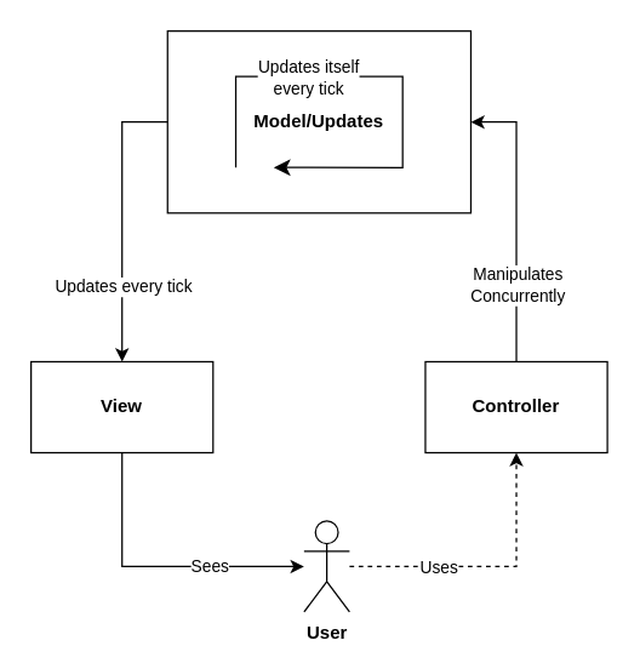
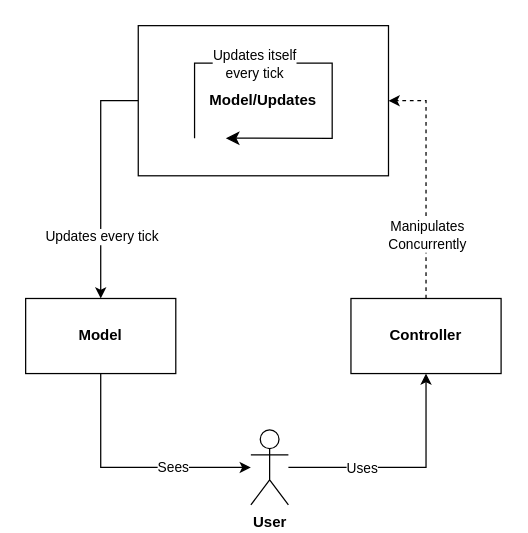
  <mxCell id="0" />
  <mxCell id="1" parent="0" />
  <mxCell id="2" style="edgeStyle=orthogonalEdgeStyle;rounded=0;orthogonalLoop=1;jettySize=auto;html=1;startArrow=none;startFill=0;endArrow=classic;endFill=1;entryX=0.5;entryY=0;entryDx=0;entryDy=0;exitX=0;exitY=0.5;exitDx=0;exitDy=0;" edge="1" parent="1" source="4" target="5"><mxGeometry relative="1" as="geometry"><mxPoint x="105" y="100" as="sourcePoint" /><mxPoint x="75" y="230" as="targetPoint" /></mxGeometry></mxCell>
  <mxCell id="3" value="Updates every tick" style="edgeLabel;html=1;align=center;verticalAlign=middle;resizable=0;points=[];fontSize=11;" vertex="1" connectable="0" parent="2"><mxGeometry x="0.465" relative="1" as="geometry"><mxPoint as="offset" /></mxGeometry></mxCell>
  <mxCell id="4" value="&lt;b&gt;Model/Updates&lt;/b&gt;" style="rounded=0;whiteSpace=wrap;html=1;" vertex="1" parent="1"><mxGeometry x="110" y="20" width="200" height="120" as="geometry" /></mxCell>
- <mxCell id="5" value="&lt;b&gt;View&lt;/b&gt;" style="rounded=0;whiteSpace=wrap;html=1;" vertex="1" parent="1"><mxGeometry x="20" y="238.07" width="120" height="60" as="geometry" /></mxCell>
- <mxCell id="6" style="edgeStyle=orthogonalEdgeStyle;rounded=0;orthogonalLoop=1;jettySize=auto;html=1;entryX=1;entryY=0.5;entryDx=0;entryDy=0;startArrow=none;startFill=0;endArrow=classic;endFill=1;exitX=0.5;exitY=0;exitDx=0;exitDy=0;" edge="1" parent="1" source="8" target="4"><mxGeometry relative="1" as="geometry" /></mxCell>
+ <mxCell id="5" value="&lt;b&gt;Model&lt;/b&gt;" style="rounded=0;whiteSpace=wrap;html=1;" vertex="1" parent="1"><mxGeometry x="20" y="238.07" width="120" height="60" as="geometry" /></mxCell>
+ <mxCell id="6" style="edgeStyle=orthogonalEdgeStyle;rounded=0;orthogonalLoop=1;jettySize=auto;html=1;entryX=1;entryY=0.5;entryDx=0;entryDy=0;startArrow=none;startFill=0;endArrow=classic;endFill=1;exitX=0.5;exitY=0;exitDx=0;exitDy=0;dashed=1;" edge="1" parent="1" source="8" target="4"><mxGeometry relative="1" as="geometry" /></mxCell>
  <mxCell id="7" value="Manipulates&lt;br&gt;Concurrently" style="edgeLabel;html=1;align=center;verticalAlign=middle;resizable=0;points=[];" vertex="1" connectable="0" parent="6"><mxGeometry x="-0.201" y="3" relative="1" as="geometry"><mxPoint x="3" y="24" as="offset" /></mxGeometry></mxCell>
  <mxCell id="8" value="&lt;b&gt;Controller&lt;/b&gt;" style="rounded=0;whiteSpace=wrap;html=1;" vertex="1" parent="1"><mxGeometry x="280" y="238.07" width="120" height="60" as="geometry" /></mxCell>
- <mxCell id="9" style="edgeStyle=orthogonalEdgeStyle;rounded=0;orthogonalLoop=1;jettySize=auto;html=1;dashed=1;" edge="1" parent="1" source="12" target="8"><mxGeometry relative="1" as="geometry" /></mxCell>
+ <mxCell id="9" style="edgeStyle=orthogonalEdgeStyle;rounded=0;orthogonalLoop=1;jettySize=auto;html=1;" edge="1" parent="1" source="12" target="8"><mxGeometry relative="1" as="geometry" /></mxCell>
  <mxCell id="10" value="Uses" style="edgeLabel;html=1;align=center;verticalAlign=middle;resizable=0;points=[];" vertex="1" connectable="0" parent="9"><mxGeometry x="-0.181" relative="1" as="geometry"><mxPoint x="-18" as="offset" /></mxGeometry></mxCell>
  <mxCell id="11" value="Sees" style="edgeStyle=orthogonalEdgeStyle;rounded=0;orthogonalLoop=1;jettySize=auto;html=1;entryX=0.5;entryY=1;entryDx=0;entryDy=0;startArrow=classic;startFill=1;endArrow=none;endFill=0;" edge="1" parent="1" source="12" target="5"><mxGeometry x="-0.364" relative="1" as="geometry"><mxPoint as="offset" /></mxGeometry></mxCell>
  <mxCell id="12" value="&lt;b&gt;User&lt;/b&gt;" style="shape=umlActor;verticalLabelPosition=bottom;verticalAlign=top;html=1;outlineConnect=0;" vertex="1" parent="1"><mxGeometry x="200" y="343.07" width="30" height="60" as="geometry" /></mxCell>
  <mxCell id="13" value="" style="edgeStyle=segmentEdgeStyle;endArrow=classic;html=1;curved=0;rounded=0;endSize=8;startSize=8;exitX=0.225;exitY=0.75;exitDx=0;exitDy=0;exitPerimeter=0;" edge="1" parent="1" source="4"><mxGeometry width="50" height="50" relative="1" as="geometry"><mxPoint x="155" y="100" as="sourcePoint" /><mxPoint x="179.97" y="109.97" as="targetPoint" /><Array as="points"><mxPoint x="155" y="50" /><mxPoint x="265" y="50" /><mxPoint x="265" y="110" /></Array></mxGeometry></mxCell>
  <mxCell id="14" value="Updates itself&lt;br style=&quot;font-size: 11px;&quot;&gt;every tick" style="edgeLabel;html=1;align=center;verticalAlign=middle;resizable=0;points=[];fontSize=11;" vertex="1" connectable="0" parent="13"><mxGeometry x="-0.451" relative="1" as="geometry"><mxPoint x="21" as="offset" /></mxGeometry></mxCell>
